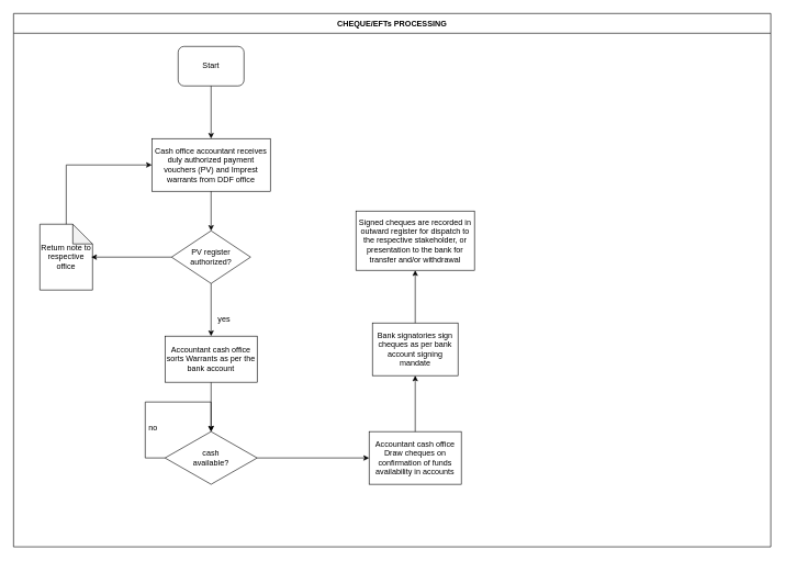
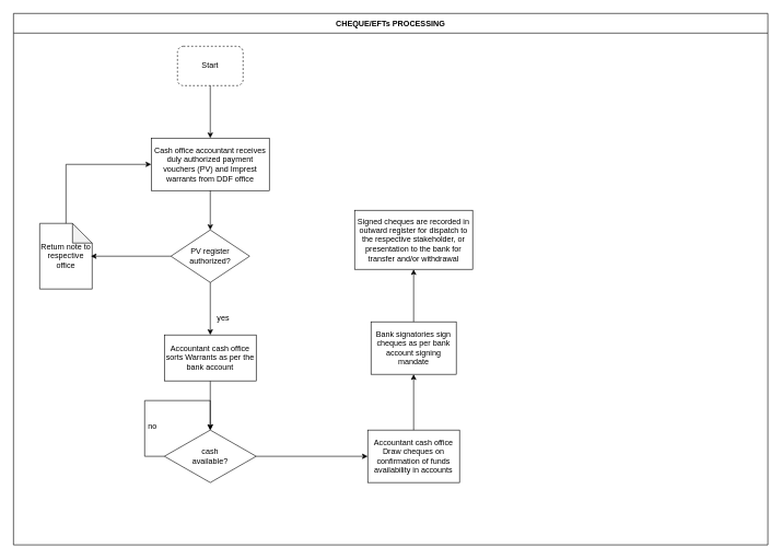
  <mxCell id="0" />
  <mxCell id="1" parent="0" />
  <mxCell id="2" value="&#10;CHEQUE/EFTs PROCESSING&#10;" style="swimlane;startSize=30;" vertex="1" parent="1"><mxGeometry x="20" y="20" width="1150" height="810" as="geometry" /></mxCell>
- <mxCell id="3" value="Start" style="rounded=1;whiteSpace=wrap;html=1;" vertex="1" parent="2"><mxGeometry x="250" y="50" width="100" height="60" as="geometry" /></mxCell>
+ <mxCell id="3" value="Start" style="rounded=1;whiteSpace=wrap;html=1;dashed=1;" vertex="1" parent="2"><mxGeometry x="250" y="50" width="100" height="60" as="geometry" /></mxCell>
  <mxCell id="4" value="Cash office accountant receives duly authorized payment vouchers (PV) and Imprest warrants from DDF office" style="rounded=0;whiteSpace=wrap;html=1;" vertex="1" parent="2"><mxGeometry x="210" y="190" width="180" height="80" as="geometry" /></mxCell>
  <mxCell id="5" value="" style="edgeStyle=orthogonalEdgeStyle;rounded=0;orthogonalLoop=1;jettySize=auto;html=1;" edge="1" parent="2" source="3" target="4"><mxGeometry relative="1" as="geometry"><mxPoint x="300" y="190" as="targetPoint" /></mxGeometry></mxCell>
  <mxCell id="6" value="&lt;div&gt;PV register &lt;br&gt;&lt;/div&gt;&lt;div&gt;authorized?&lt;/div&gt;" style="rhombus;whiteSpace=wrap;html=1;" vertex="1" parent="2"><mxGeometry x="240" y="330" width="120" height="80" as="geometry" /></mxCell>
  <mxCell id="7" value="" style="edgeStyle=orthogonalEdgeStyle;rounded=0;orthogonalLoop=1;jettySize=auto;html=1;" edge="1" parent="2" source="4" target="6"><mxGeometry relative="1" as="geometry"><mxPoint x="300" y="360" as="targetPoint" /></mxGeometry></mxCell>
  <mxCell id="8" value="yes" style="text;html=1;strokeColor=none;fillColor=none;align=center;verticalAlign=middle;whiteSpace=wrap;rounded=0;" vertex="1" parent="2"><mxGeometry x="300" y="455" width="40" height="20" as="geometry" /></mxCell>
  <mxCell id="9" value="Return note to respective office" style="shape=note;whiteSpace=wrap;html=1;backgroundOutline=1;darkOpacity=0.05;" vertex="1" parent="2"><mxGeometry x="40" y="320" width="80" height="100" as="geometry" /></mxCell>
  <mxCell id="10" value="" style="edgeStyle=orthogonalEdgeStyle;rounded=0;orthogonalLoop=1;jettySize=auto;html=1;entryX=0.975;entryY=0.5;entryDx=0;entryDy=0;entryPerimeter=0;" edge="1" parent="2" source="6" target="9"><mxGeometry relative="1" as="geometry"><mxPoint x="160" y="370" as="targetPoint" /></mxGeometry></mxCell>
  <mxCell id="11" value="" style="edgeStyle=orthogonalEdgeStyle;rounded=0;orthogonalLoop=1;jettySize=auto;html=1;entryX=0;entryY=0.5;entryDx=0;entryDy=0;" edge="1" parent="2" source="9" target="4"><mxGeometry relative="1" as="geometry"><mxPoint x="80" y="230" as="targetPoint" /><Array as="points"><mxPoint x="80" y="230" /></Array></mxGeometry></mxCell>
  <mxCell id="12" value="Accountant cash office Draw cheques on confirmation of funds availability in accounts" style="whiteSpace=wrap;html=1;" vertex="1" parent="2"><mxGeometry x="540" y="635" width="140" height="80" as="geometry" /></mxCell>
  <mxCell id="13" value="Bank signatories sign cheques as per bank account signing mandate" style="whiteSpace=wrap;html=1;" vertex="1" parent="2"><mxGeometry x="545" y="470" width="130" height="80" as="geometry" /></mxCell>
  <mxCell id="14" value="" style="edgeStyle=orthogonalEdgeStyle;rounded=0;orthogonalLoop=1;jettySize=auto;html=1;" edge="1" parent="2" source="12" target="13"><mxGeometry relative="1" as="geometry" /></mxCell>
  <mxCell id="15" value="no" style="text;html=1;strokeColor=none;fillColor=none;align=center;verticalAlign=middle;whiteSpace=wrap;rounded=0;" vertex="1" parent="2"><mxGeometry x="192" y="620" width="40" height="20" as="geometry" /></mxCell>
  <mxCell id="16" value="" style="edgeStyle=orthogonalEdgeStyle;rounded=0;orthogonalLoop=1;jettySize=auto;html=1;" edge="1" parent="1" source="17" target="21"><mxGeometry relative="1" as="geometry" /></mxCell>
  <mxCell id="17" value="Accountant cash office sorts Warrants as per the bank account" style="whiteSpace=wrap;html=1;" vertex="1" parent="1"><mxGeometry x="250" y="510" width="140" height="70" as="geometry" /></mxCell>
  <mxCell id="18" value="" style="edgeStyle=orthogonalEdgeStyle;rounded=0;orthogonalLoop=1;jettySize=auto;html=1;" edge="1" parent="1" source="6" target="17"><mxGeometry relative="1" as="geometry" /></mxCell>
  <mxCell id="19" value="" style="edgeStyle=orthogonalEdgeStyle;rounded=0;orthogonalLoop=1;jettySize=auto;html=1;entryX=0;entryY=0.5;entryDx=0;entryDy=0;" edge="1" parent="1" source="21" target="12"><mxGeometry relative="1" as="geometry"><mxPoint x="480" y="695" as="targetPoint" /></mxGeometry></mxCell>
  <mxCell id="20" value="" style="edgeStyle=orthogonalEdgeStyle;rounded=0;orthogonalLoop=1;jettySize=auto;html=1;entryX=0.5;entryY=0;entryDx=0;entryDy=0;" edge="1" parent="1" source="21" target="21"><mxGeometry relative="1" as="geometry"><mxPoint x="220" y="600" as="targetPoint" /><Array as="points"><mxPoint x="220" y="695" /><mxPoint x="220" y="610" /><mxPoint x="320" y="610" /></Array></mxGeometry></mxCell>
  <mxCell id="21" value="&lt;div&gt;cash&lt;/div&gt;&lt;div&gt;available?&lt;br&gt;&lt;/div&gt;" style="rhombus;whiteSpace=wrap;html=1;" vertex="1" parent="1"><mxGeometry x="250" y="655" width="140" height="80" as="geometry" /></mxCell>
  <mxCell id="22" value="Signed cheques are recorded in outward register for dispatch to the respective stakeholder, or presentation to the bank for transfer and/or withdrawal" style="whiteSpace=wrap;html=1;" vertex="1" parent="1"><mxGeometry x="540" y="320" width="180" height="90" as="geometry" /></mxCell>
  <mxCell id="23" value="" style="edgeStyle=orthogonalEdgeStyle;rounded=0;orthogonalLoop=1;jettySize=auto;html=1;" edge="1" parent="1" source="13" target="22"><mxGeometry relative="1" as="geometry" /></mxCell>
